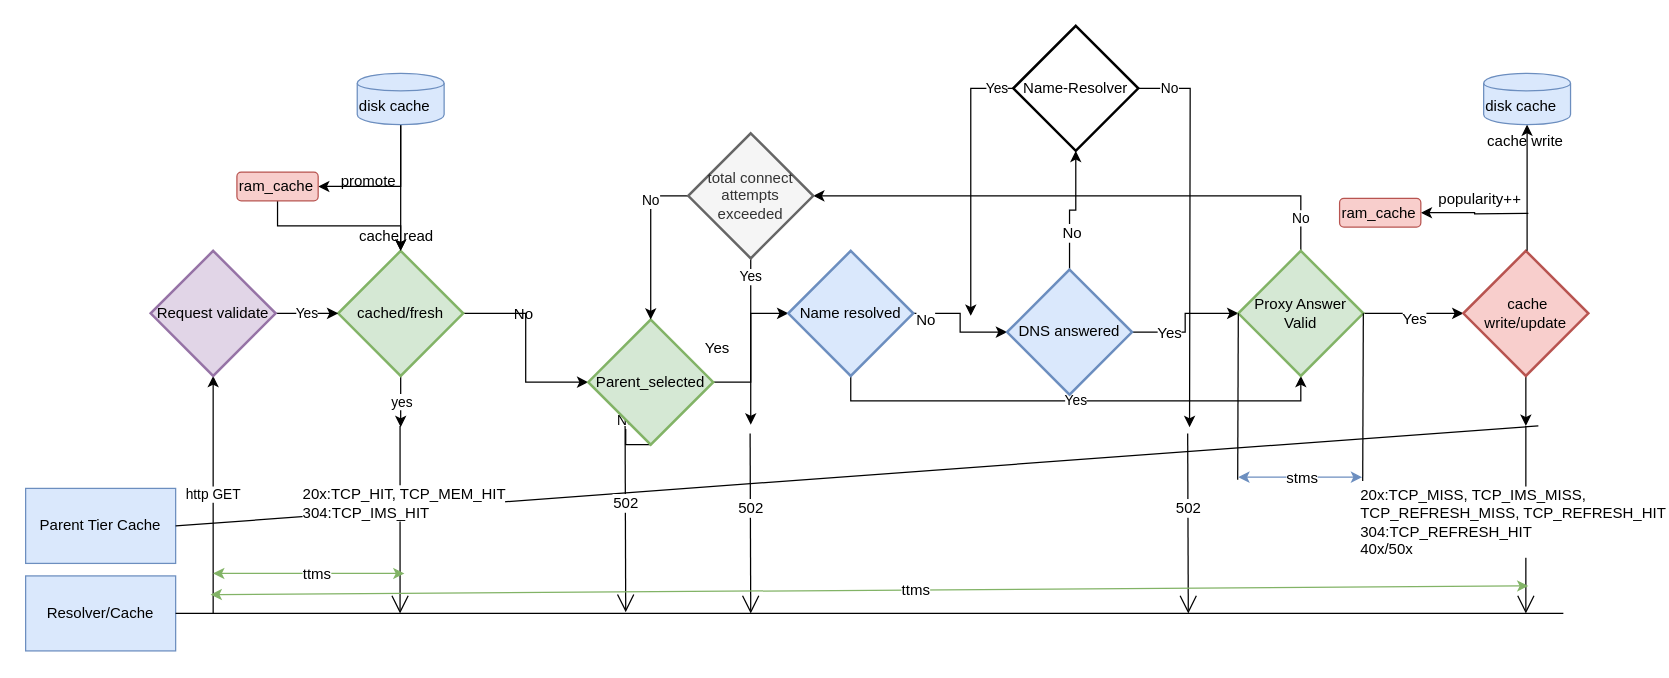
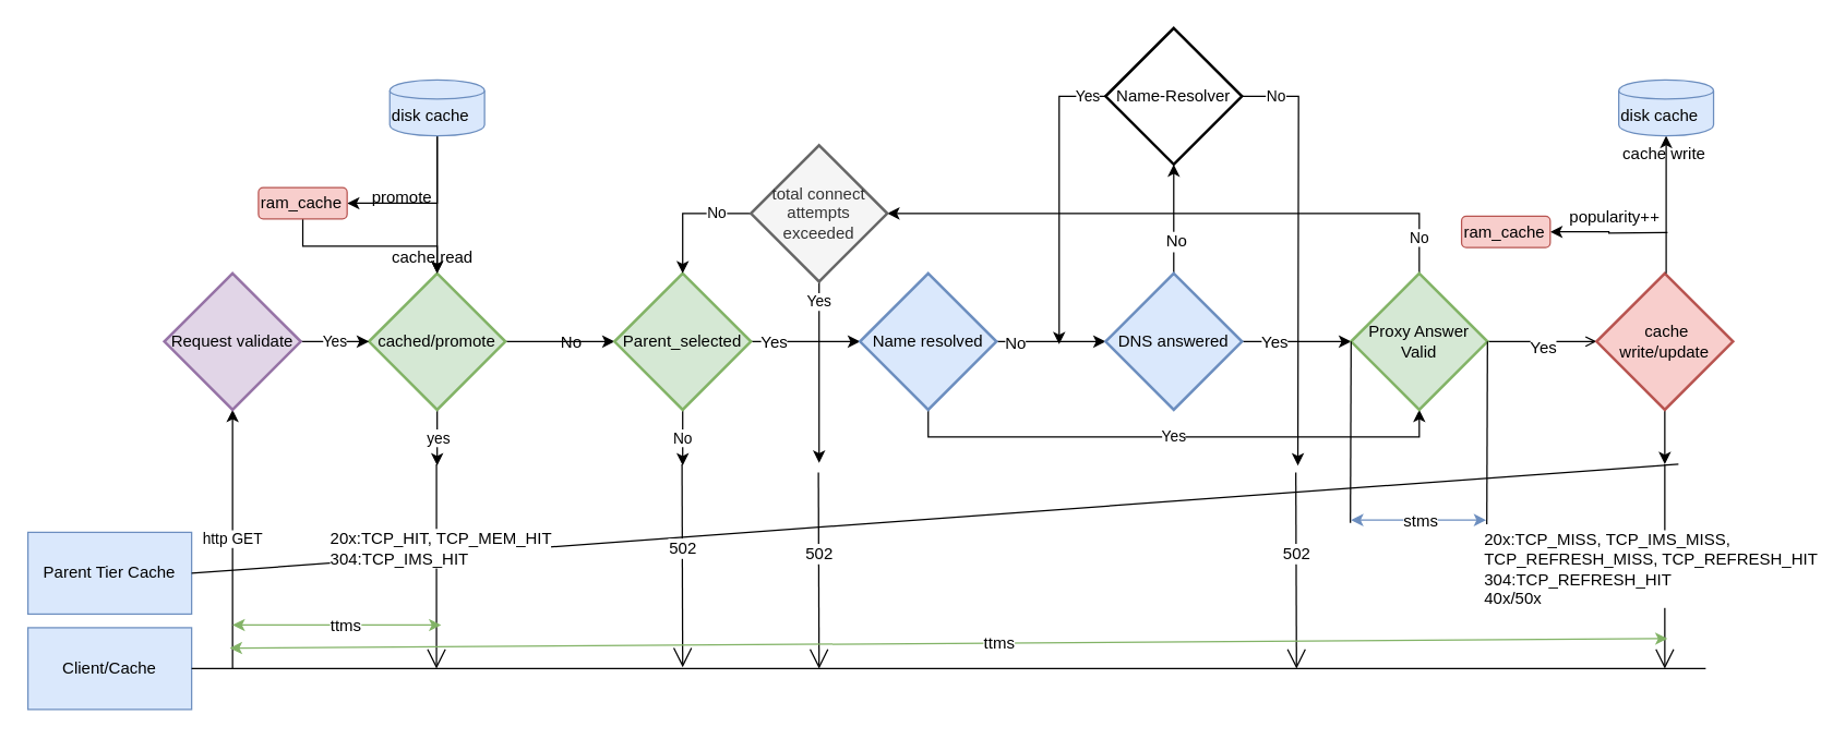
  <mxCell id="0" />
  <mxCell id="1" parent="0" />
- <mxCell id="2" value="Resolver/Cache" style="rounded=0;whiteSpace=wrap;html=1;fillColor=#dae8fc;strokeColor=#6c8ebf;" parent="1" vertex="1"><mxGeometry x="20" y="460" width="120" height="60" as="geometry" /></mxCell>
+ <mxCell id="2" value="Client/Cache" style="rounded=0;whiteSpace=wrap;html=1;fillColor=#dae8fc;strokeColor=#6c8ebf;" parent="1" vertex="1"><mxGeometry x="20" y="460" width="120" height="60" as="geometry" /></mxCell>
  <mxCell id="3" value="Parent Tier Cache" style="rounded=0;whiteSpace=wrap;html=1;fillColor=#dae8fc;strokeColor=#6c8ebf;" parent="1" vertex="1"><mxGeometry x="20" y="390" width="120" height="60" as="geometry" /></mxCell>
  <mxCell id="4" value="" style="endArrow=none;html=1;entryX=1;entryY=0.5;" parent="1" target="2" edge="1"><mxGeometry width="50" height="50" relative="1" as="geometry"><mxPoint x="1250" y="490" as="sourcePoint" /><mxPoint x="70" y="540" as="targetPoint" /></mxGeometry></mxCell>
  <mxCell id="5" value="" style="endArrow=none;html=1;exitX=1;exitY=0.5;" parent="1" source="3" edge="1"><mxGeometry width="50" height="50" relative="1" as="geometry"><mxPoint x="150" y="370" as="sourcePoint" /><mxPoint x="1230" y="340" as="targetPoint" /></mxGeometry></mxCell>
  <mxCell id="6" value="http GET" style="endArrow=classic;html=1;entryX=0.5;entryY=1;entryPerimeter=0;" parent="1" target="37" edge="1"><mxGeometry width="50" height="50" relative="1" as="geometry"><mxPoint x="170" y="490" as="sourcePoint" /><mxPoint x="170" y="290" as="targetPoint" /></mxGeometry></mxCell>
  <mxCell id="7" style="edgeStyle=orthogonalEdgeStyle;rounded=0;html=1;exitX=0.5;exitY=0;jettySize=auto;orthogonalLoop=1;" parent="1" edge="1"><mxGeometry relative="1" as="geometry"><mxPoint x="170" y="200" as="targetPoint" /><mxPoint x="170" y="230" as="sourcePoint" /></mxGeometry></mxCell>
  <mxCell id="8" value="" style="edgeStyle=orthogonalEdgeStyle;rounded=0;html=1;jettySize=auto;orthogonalLoop=1;" parent="1" source="10" target="14" edge="1"><mxGeometry relative="1" as="geometry" /></mxCell>
  <mxCell id="9" value="yes" style="edgeStyle=orthogonalEdgeStyle;rounded=0;html=1;exitX=0.5;exitY=1;exitPerimeter=0;jettySize=auto;orthogonalLoop=1;" parent="1" source="10" edge="1"><mxGeometry relative="1" as="geometry"><mxPoint x="320" y="341" as="targetPoint" /></mxGeometry></mxCell>
- <mxCell id="10" value="cached/fresh" style="strokeWidth=2;html=1;shape=mxgraph.flowchart.decision;whiteSpace=wrap;fillColor=#d5e8d4;strokeColor=#82b366;" parent="1" vertex="1"><mxGeometry x="270" y="200" width="100" height="100" as="geometry" /></mxCell>
+ <mxCell id="10" value="cached/promote" style="strokeWidth=2;html=1;shape=mxgraph.flowchart.decision;whiteSpace=wrap;fillColor=#d5e8d4;strokeColor=#82b366;" parent="1" vertex="1"><mxGeometry x="270" y="200" width="100" height="100" as="geometry" /></mxCell>
  <mxCell id="11" value="" style="edgeStyle=orthogonalEdgeStyle;rounded=0;html=1;jettySize=auto;orthogonalLoop=1;" parent="1" source="14" target="18" edge="1"><mxGeometry relative="1" as="geometry" /></mxCell>
  <mxCell id="12" value="Yes" style="text;html=1;resizable=0;points=[];align=center;verticalAlign=middle;labelBackgroundColor=#ffffff;" parent="11" vertex="1" connectable="0"><mxGeometry x="0.05" y="2" relative="1" as="geometry"><mxPoint x="-26" y="2" as="offset" /></mxGeometry></mxCell>
  <mxCell id="13" value="No" style="edgeStyle=orthogonalEdgeStyle;rounded=0;html=1;exitX=0.5;exitY=1;exitPerimeter=0;jettySize=auto;orthogonalLoop=1;" parent="1" source="14" edge="1"><mxGeometry relative="1" as="geometry"><mxPoint x="500" y="341" as="targetPoint" /><Array as="points"><mxPoint x="500" y="319" /><mxPoint x="500" y="319" /></Array></mxGeometry></mxCell>
- <mxCell id="14" value="Parent_selected" style="strokeWidth=2;html=1;shape=mxgraph.flowchart.decision;whiteSpace=wrap;fillColor=#d5e8d4;strokeColor=#82b366;" parent="1" vertex="1"><mxGeometry x="470" y="255" width="100" height="100" as="geometry" /></mxCell>
+ <mxCell id="14" value="Parent_selected" style="strokeWidth=2;html=1;shape=mxgraph.flowchart.decision;whiteSpace=wrap;fillColor=#d5e8d4;strokeColor=#82b366;" parent="1" vertex="1"><mxGeometry x="450" y="200" width="100" height="100" as="geometry" /></mxCell>
  <mxCell id="15" value="" style="edgeStyle=orthogonalEdgeStyle;rounded=0;html=1;jettySize=auto;orthogonalLoop=1;" parent="1" source="18" target="23" edge="1"><mxGeometry relative="1" as="geometry" /></mxCell>
  <mxCell id="16" value="No" style="text;html=1;resizable=0;points=[];align=center;verticalAlign=middle;labelBackgroundColor=#ffffff;" parent="15" vertex="1" connectable="0"><mxGeometry x="-0.025" y="-2" relative="1" as="geometry"><mxPoint x="-26" y="-1" as="offset" /></mxGeometry></mxCell>
  <mxCell id="17" value="Yes" style="edgeStyle=orthogonalEdgeStyle;rounded=0;html=1;entryX=0.5;entryY=1;entryPerimeter=0;jettySize=auto;orthogonalLoop=1;" parent="1" source="18" target="27" edge="1"><mxGeometry relative="1" as="geometry"><Array as="points"><mxPoint x="680" y="320" /><mxPoint x="1040" y="320" /></Array></mxGeometry></mxCell>
  <mxCell id="18" value="Name resolved" style="strokeWidth=2;html=1;shape=mxgraph.flowchart.decision;whiteSpace=wrap;fillColor=#dae8fc;strokeColor=#6c8ebf;" parent="1" vertex="1"><mxGeometry x="630" y="200" width="100" height="100" as="geometry" /></mxCell>
  <mxCell id="19" value="" style="edgeStyle=orthogonalEdgeStyle;rounded=0;html=1;jettySize=auto;orthogonalLoop=1;" parent="1" source="23" target="32" edge="1"><mxGeometry relative="1" as="geometry" /></mxCell>
  <mxCell id="20" value="No" style="text;html=1;resizable=0;points=[];align=center;verticalAlign=middle;labelBackgroundColor=#ffffff;" parent="19" vertex="1" connectable="0"><mxGeometry x="-0.4" y="-1" relative="1" as="geometry"><mxPoint as="offset" /></mxGeometry></mxCell>
  <mxCell id="21" value="" style="edgeStyle=orthogonalEdgeStyle;rounded=0;html=1;jettySize=auto;orthogonalLoop=1;" parent="1" source="23" target="27" edge="1"><mxGeometry relative="1" as="geometry" /></mxCell>
  <mxCell id="22" value="Yes" style="text;html=1;resizable=0;points=[];align=center;verticalAlign=middle;labelBackgroundColor=#ffffff;" parent="21" vertex="1" connectable="0"><mxGeometry x="-0.425" relative="1" as="geometry"><mxPoint as="offset" /></mxGeometry></mxCell>
- <mxCell id="23" value="DNS answered" style="strokeWidth=2;html=1;shape=mxgraph.flowchart.decision;whiteSpace=wrap;fillColor=#dae8fc;strokeColor=#6c8ebf;" parent="1" vertex="1"><mxGeometry x="805" y="215" width="100" height="100" as="geometry" /></mxCell>
- <mxCell id="24" value="" style="edgeStyle=orthogonalEdgeStyle;rounded=0;html=1;jettySize=auto;orthogonalLoop=1;" parent="1" source="27" target="29" edge="1"><mxGeometry relative="1" as="geometry" /></mxCell>
+ <mxCell id="23" value="DNS answered" style="strokeWidth=2;html=1;shape=mxgraph.flowchart.decision;whiteSpace=wrap;fillColor=#dae8fc;strokeColor=#6c8ebf;" parent="1" vertex="1"><mxGeometry x="810" y="200" width="100" height="100" as="geometry" /></mxCell>
+ <mxCell id="24" value="" style="edgeStyle=orthogonalEdgeStyle;rounded=0;html=1;jettySize=auto;orthogonalLoop=1;endArrow=open;" parent="1" source="27" target="29" edge="1"><mxGeometry relative="1" as="geometry" /></mxCell>
  <mxCell id="25" value="Yes" style="text;html=1;resizable=0;points=[];align=center;verticalAlign=middle;labelBackgroundColor=#ffffff;" parent="24" vertex="1" connectable="0"><mxGeometry y="-4" relative="1" as="geometry"><mxPoint as="offset" /></mxGeometry></mxCell>
  <mxCell id="26" value="No" style="edgeStyle=orthogonalEdgeStyle;rounded=0;html=1;entryX=1;entryY=0.5;entryPerimeter=0;jettySize=auto;orthogonalLoop=1;" parent="1" source="27" target="46" edge="1"><mxGeometry x="-0.88" relative="1" as="geometry"><Array as="points"><mxPoint x="1040" y="156" /></Array><mxPoint as="offset" /></mxGeometry></mxCell>
  <mxCell id="27" value="Proxy Answer Valid" style="strokeWidth=2;html=1;shape=mxgraph.flowchart.decision;whiteSpace=wrap;fillColor=#d5e8d4;strokeColor=#82b366;" parent="1" vertex="1"><mxGeometry x="990" y="200" width="100" height="100" as="geometry" /></mxCell>
  <mxCell id="28" style="edgeStyle=orthogonalEdgeStyle;rounded=0;html=1;exitX=0.5;exitY=1;exitPerimeter=0;jettySize=auto;orthogonalLoop=1;" parent="1" source="29" edge="1"><mxGeometry relative="1" as="geometry"><mxPoint x="1220" y="340" as="targetPoint" /></mxGeometry></mxCell>
  <mxCell id="29" value="&amp;nbsp;cache &lt;br&gt;write/update" style="strokeWidth=2;html=1;shape=mxgraph.flowchart.decision;whiteSpace=wrap;fillColor=#f8cecc;strokeColor=#b85450;" parent="1" vertex="1"><mxGeometry x="1170" y="200" width="100" height="100" as="geometry" /></mxCell>
  <mxCell id="30" value="Yes" style="edgeStyle=orthogonalEdgeStyle;rounded=0;html=1;jettySize=auto;orthogonalLoop=1;" parent="1" source="32" edge="1"><mxGeometry x="-0.878" relative="1" as="geometry"><mxPoint x="776" y="252" as="targetPoint" /><Array as="points"><mxPoint x="776" y="70" /><mxPoint x="776" y="252" /></Array><mxPoint as="offset" /></mxGeometry></mxCell>
  <mxCell id="31" value="No" style="edgeStyle=orthogonalEdgeStyle;rounded=0;html=1;jettySize=auto;orthogonalLoop=1;" parent="1" source="32" edge="1"><mxGeometry x="-0.84" relative="1" as="geometry"><mxPoint x="951" y="341" as="targetPoint" /><mxPoint as="offset" /></mxGeometry></mxCell>
  <mxCell id="32" value="Name-Resolver" style="strokeWidth=2;html=1;shape=mxgraph.flowchart.decision;whiteSpace=wrap;" parent="1" vertex="1"><mxGeometry x="810" y="20" width="100" height="100" as="geometry" /></mxCell>
  <mxCell id="33" value="No" style="text;html=1;resizable=0;points=[];autosize=1;align=left;verticalAlign=top;spacingTop=-4;" parent="1" vertex="1"><mxGeometry x="409" y="241" width="30" height="20" as="geometry" /></mxCell>
  <mxCell id="34" value="" style="endArrow=open;endFill=1;endSize=12;html=1;" parent="1" edge="1"><mxGeometry width="160" relative="1" as="geometry"><mxPoint x="1220" y="340" as="sourcePoint" /><mxPoint x="1220" y="490" as="targetPoint" /></mxGeometry></mxCell>
  <mxCell id="35" value="20x:TCP_MISS, TCP_IMS_MISS, &lt;br&gt;TCP_REFRESH_MISS, TCP_REFRESH_HIT&lt;br&gt;304:TCP_REFRESH_HIT&lt;br&gt;40x/50x" style="text;html=1;resizable=0;points=[];align=left;verticalAlign=middle;labelBackgroundColor=#ffffff;" parent="34" vertex="1" connectable="0"><mxGeometry x="0.027" y="2" relative="1" as="geometry"><mxPoint x="-136" y="-1" as="offset" /></mxGeometry></mxCell>
  <mxCell id="36" value="Yes" style="edgeStyle=orthogonalEdgeStyle;rounded=0;html=1;entryX=0;entryY=0.5;entryPerimeter=0;jettySize=auto;orthogonalLoop=1;" parent="1" source="37" target="10" edge="1"><mxGeometry relative="1" as="geometry" /></mxCell>
  <mxCell id="37" value="Request validate" style="strokeWidth=2;html=1;shape=mxgraph.flowchart.decision;whiteSpace=wrap;fillColor=#e1d5e7;strokeColor=#9673a6;" parent="1" vertex="1"><mxGeometry x="120" y="200" width="100" height="100" as="geometry" /></mxCell>
  <mxCell id="38" value="" style="endArrow=open;endFill=1;endSize=12;html=1;" parent="1" edge="1"><mxGeometry width="160" relative="1" as="geometry"><mxPoint x="319.5" y="340" as="sourcePoint" /><mxPoint x="319.5" y="490" as="targetPoint" /><Array as="points" /></mxGeometry></mxCell>
  <mxCell id="39" value="20x:TCP_HIT, TCP_MEM_HIT&lt;br&gt;304:TCP_IMS_HIT" style="text;html=1;resizable=0;points=[];align=left;verticalAlign=middle;labelBackgroundColor=#ffffff;" parent="38" vertex="1" connectable="0"><mxGeometry x="-0.173" relative="1" as="geometry"><mxPoint x="-79.5" y="-1" as="offset" /></mxGeometry></mxCell>
  <mxCell id="40" value="" style="endArrow=open;endFill=1;endSize=12;html=1;" parent="1" edge="1"><mxGeometry width="160" relative="1" as="geometry"><mxPoint x="949.5" y="346" as="sourcePoint" /><mxPoint x="950" y="490" as="targetPoint" /></mxGeometry></mxCell>
  <mxCell id="41" value="502" style="text;html=1;resizable=0;points=[];align=center;verticalAlign=middle;labelBackgroundColor=#ffffff;" parent="40" vertex="1" connectable="0"><mxGeometry x="-0.173" relative="1" as="geometry"><mxPoint as="offset" /></mxGeometry></mxCell>
  <mxCell id="42" value="" style="endArrow=open;endFill=1;endSize=12;html=1;" parent="1" edge="1"><mxGeometry width="160" relative="1" as="geometry"><mxPoint x="499.5" y="340" as="sourcePoint" /><mxPoint x="500" y="489" as="targetPoint" /></mxGeometry></mxCell>
  <mxCell id="43" value="502" style="text;html=1;resizable=0;points=[];align=center;verticalAlign=middle;labelBackgroundColor=#ffffff;" parent="42" vertex="1" connectable="0"><mxGeometry x="-0.173" relative="1" as="geometry"><mxPoint as="offset" /></mxGeometry></mxCell>
  <mxCell id="44" value="No" style="edgeStyle=orthogonalEdgeStyle;rounded=0;html=1;entryX=0.5;entryY=0;entryPerimeter=0;jettySize=auto;orthogonalLoop=1;exitX=0;exitY=0.5;exitPerimeter=0;" parent="1" source="46" target="14" edge="1"><mxGeometry x="-0.468" relative="1" as="geometry"><mxPoint as="offset" /></mxGeometry></mxCell>
  <mxCell id="45" value="Yes" style="edgeStyle=orthogonalEdgeStyle;rounded=0;html=1;exitX=0.5;exitY=1;exitPerimeter=0;jettySize=auto;orthogonalLoop=1;" parent="1" source="46" edge="1"><mxGeometry x="-0.774" relative="1" as="geometry"><mxPoint x="600" y="339" as="targetPoint" /><mxPoint as="offset" /></mxGeometry></mxCell>
  <mxCell id="46" value="&lt;span&gt;total connect attempts exceeded&lt;/span&gt;" style="strokeWidth=2;html=1;shape=mxgraph.flowchart.decision;whiteSpace=wrap;fillColor=#f5f5f5;strokeColor=#666666;fontColor=#333333;" parent="1" vertex="1"><mxGeometry x="550" y="106" width="100" height="100" as="geometry" /></mxCell>
  <mxCell id="47" value="" style="endArrow=open;endFill=1;endSize=12;html=1;" parent="1" edge="1"><mxGeometry width="160" relative="1" as="geometry"><mxPoint x="599.5" y="346" as="sourcePoint" /><mxPoint x="600" y="490" as="targetPoint" /></mxGeometry></mxCell>
  <mxCell id="48" value="502" style="text;html=1;resizable=0;points=[];align=center;verticalAlign=middle;labelBackgroundColor=#ffffff;" parent="47" vertex="1" connectable="0"><mxGeometry x="-0.173" relative="1" as="geometry"><mxPoint as="offset" /></mxGeometry></mxCell>
  <mxCell id="49" value="" style="endArrow=classic;startArrow=classic;html=1;fillColor=#d5e8d4;strokeColor=#82b366;" parent="1" edge="1"><mxGeometry width="50" height="50" relative="1" as="geometry"><mxPoint x="170" y="458" as="sourcePoint" /><mxPoint x="323" y="458" as="targetPoint" /></mxGeometry></mxCell>
  <mxCell id="50" value="ttms" style="text;html=1;resizable=0;points=[];align=center;verticalAlign=middle;labelBackgroundColor=#ffffff;" parent="49" vertex="1" connectable="0"><mxGeometry x="0.071" relative="1" as="geometry"><mxPoint as="offset" /></mxGeometry></mxCell>
  <mxCell id="51" value="" style="endArrow=none;html=1;exitX=0;exitY=0.5;exitPerimeter=0;" parent="1" source="27" edge="1"><mxGeometry width="50" height="50" relative="1" as="geometry"><mxPoint x="989.5" y="340" as="sourcePoint" /><mxPoint x="989.5" y="383" as="targetPoint" /></mxGeometry></mxCell>
  <mxCell id="52" value="" style="endArrow=none;html=1;exitX=1;exitY=0.5;exitPerimeter=0;" parent="1" source="27" edge="1"><mxGeometry width="50" height="50" relative="1" as="geometry"><mxPoint x="1089.5" y="340" as="sourcePoint" /><mxPoint x="1089.5" y="384" as="targetPoint" /></mxGeometry></mxCell>
  <mxCell id="53" value="" style="endArrow=classic;startArrow=classic;html=1;fillColor=#dae8fc;strokeColor=#6c8ebf;" parent="1" edge="1"><mxGeometry width="50" height="50" relative="1" as="geometry"><mxPoint x="990" y="381" as="sourcePoint" /><mxPoint x="1089" y="381" as="targetPoint" /></mxGeometry></mxCell>
  <mxCell id="54" value="stms" style="text;html=1;resizable=0;points=[];align=center;verticalAlign=middle;labelBackgroundColor=#ffffff;" parent="53" vertex="1" connectable="0"><mxGeometry x="0.01" relative="1" as="geometry"><mxPoint as="offset" /></mxGeometry></mxCell>
  <mxCell id="55" value="" style="endArrow=classic;startArrow=classic;html=1;fillColor=#d5e8d4;strokeColor=#82b366;" parent="1" edge="1"><mxGeometry width="50" height="50" relative="1" as="geometry"><mxPoint x="168" y="475" as="sourcePoint" /><mxPoint x="1222" y="468" as="targetPoint" /></mxGeometry></mxCell>
  <mxCell id="56" value="ttms" style="text;html=1;resizable=0;points=[];align=center;verticalAlign=middle;labelBackgroundColor=#ffffff;" parent="55" vertex="1" connectable="0"><mxGeometry x="0.071" relative="1" as="geometry"><mxPoint as="offset" /></mxGeometry></mxCell>
  <mxCell id="57" style="edgeStyle=orthogonalEdgeStyle;rounded=0;orthogonalLoop=1;jettySize=auto;html=1;exitX=0.5;exitY=1;exitDx=0;exitDy=0;entryX=1;entryY=0.5;entryDx=0;entryDy=0;" parent="1" source="61" target="63" edge="1"><mxGeometry relative="1" as="geometry"><mxPoint x="280" y="160" as="targetPoint" /></mxGeometry></mxCell>
  <mxCell id="58" value="promote" style="text;html=1;align=center;verticalAlign=middle;resizable=0;points=[];" parent="57" vertex="1" connectable="0"><mxGeometry x="0.325" y="-4" relative="1" as="geometry"><mxPoint x="1" as="offset" /></mxGeometry></mxCell>
  <mxCell id="59" style="edgeStyle=orthogonalEdgeStyle;rounded=0;orthogonalLoop=1;jettySize=auto;html=1;exitX=0.5;exitY=1;exitDx=0;exitDy=0;entryX=0.5;entryY=0;entryDx=0;entryDy=0;entryPerimeter=0;" parent="1" source="61" target="10" edge="1"><mxGeometry relative="1" as="geometry" /></mxCell>
  <mxCell id="60" value="cache read&amp;nbsp;" style="text;html=1;align=center;verticalAlign=middle;resizable=0;points=[];" parent="59" vertex="1" connectable="0"><mxGeometry x="-0.346" y="-4" relative="1" as="geometry"><mxPoint x="1" y="56" as="offset" /></mxGeometry></mxCell>
  <mxCell id="61" value="disk cache" style="shape=cylinder;whiteSpace=wrap;html=1;boundedLbl=1;backgroundOutline=1;align=left;fillColor=#dae8fc;strokeColor=#6c8ebf;" parent="1" vertex="1"><mxGeometry x="285.25" y="58" width="69.5" height="41" as="geometry" /></mxCell>
  <mxCell id="62" style="edgeStyle=orthogonalEdgeStyle;rounded=0;orthogonalLoop=1;jettySize=auto;html=1;exitX=0.5;exitY=1;exitDx=0;exitDy=0;entryX=0.5;entryY=0;entryDx=0;entryDy=0;entryPerimeter=0;" parent="1" source="63" target="10" edge="1"><mxGeometry relative="1" as="geometry" /></mxCell>
  <mxCell id="63" value="ram_cache" style="rounded=1;whiteSpace=wrap;html=1;align=left;fillColor=#f8cecc;strokeColor=#b85450;" parent="1" vertex="1"><mxGeometry x="189" y="137" width="65" height="23" as="geometry" /></mxCell>
  <mxCell id="64" value="popularity++" style="text;html=1;align=center;verticalAlign=middle;resizable=0;points=[];" parent="1" vertex="1" connectable="0"><mxGeometry x="1182" y="177" as="geometry"><mxPoint y="-19" as="offset" /></mxGeometry></mxCell>
  <mxCell id="65" style="edgeStyle=orthogonalEdgeStyle;rounded=0;orthogonalLoop=1;jettySize=auto;html=1;exitX=0.5;exitY=1;exitDx=0;exitDy=0;entryX=0.5;entryY=0;entryDx=0;entryDy=0;entryPerimeter=0;endArrow=none;endFill=0;startArrow=classic;startFill=1;" parent="1" source="67" edge="1"><mxGeometry relative="1" as="geometry"><mxPoint x="1221" y="200" as="targetPoint" /><Array as="points"><mxPoint x="1221" y="150" /><mxPoint x="1221" y="150" /></Array></mxGeometry></mxCell>
  <mxCell id="66" value="cache write&amp;nbsp;" style="text;html=1;align=center;verticalAlign=middle;resizable=0;points=[];" parent="65" vertex="1" connectable="0"><mxGeometry x="-0.346" y="-4" relative="1" as="geometry"><mxPoint x="3" y="-20" as="offset" /></mxGeometry></mxCell>
  <mxCell id="67" value="disk cache" style="shape=cylinder;whiteSpace=wrap;html=1;boundedLbl=1;backgroundOutline=1;align=left;fillColor=#dae8fc;strokeColor=#6c8ebf;" parent="1" vertex="1"><mxGeometry x="1186.25" y="58" width="69.5" height="41" as="geometry" /></mxCell>
  <mxCell id="68" style="edgeStyle=orthogonalEdgeStyle;rounded=0;orthogonalLoop=1;jettySize=auto;html=1;exitX=1;exitY=0.5;exitDx=0;exitDy=0;startArrow=classic;startFill=1;endArrow=none;endFill=0;" parent="1" source="69" edge="1"><mxGeometry relative="1" as="geometry"><mxPoint x="1222" y="170" as="targetPoint" /></mxGeometry></mxCell>
  <mxCell id="69" value="ram_cache" style="rounded=1;whiteSpace=wrap;html=1;align=left;fillColor=#f8cecc;strokeColor=#b85450;" parent="1" vertex="1"><mxGeometry x="1071" y="158" width="65" height="23" as="geometry" /></mxCell>
